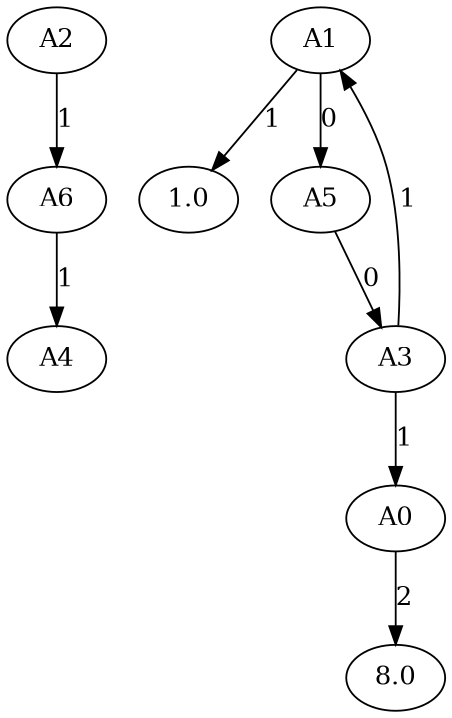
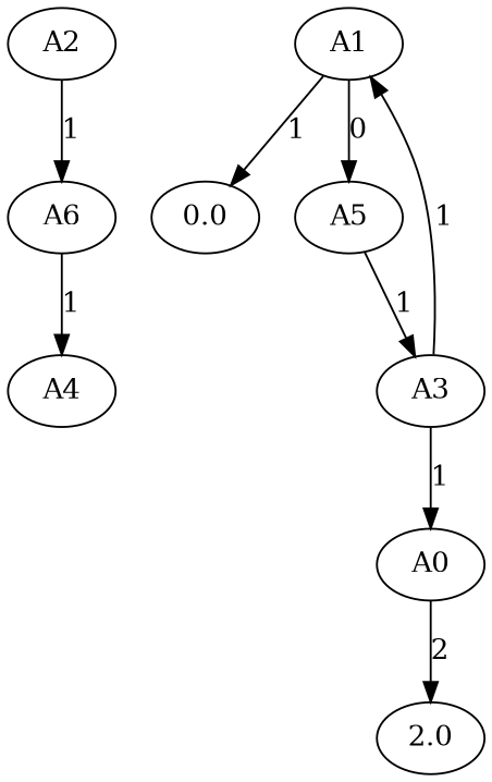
  digraph {
    n1 [label=A2]
    n2 [label=A6]
    n3 [label=A4]
    n4 [label=A1]
-   n5 [label=1.0]
+   n5 [label=0.0]
    n6 [label=A5]
    n7 [label=A3]
    n8 [label=A0]
-   n9 [label=8.0]
+   n9 [label=2.0]
    n1 -> n2 [label=1]
    n2 -> n3 [label=1]
    n4 -> n5 [label=1]
    n4 -> n6 [label=0]
-   n6 -> n7 [label=0]
+   n6 -> n7 [label=1]
    n7 -> n4 [label=1]
    n7 -> n8 [label=1]
    n8 -> n9 [label=2]
  }
